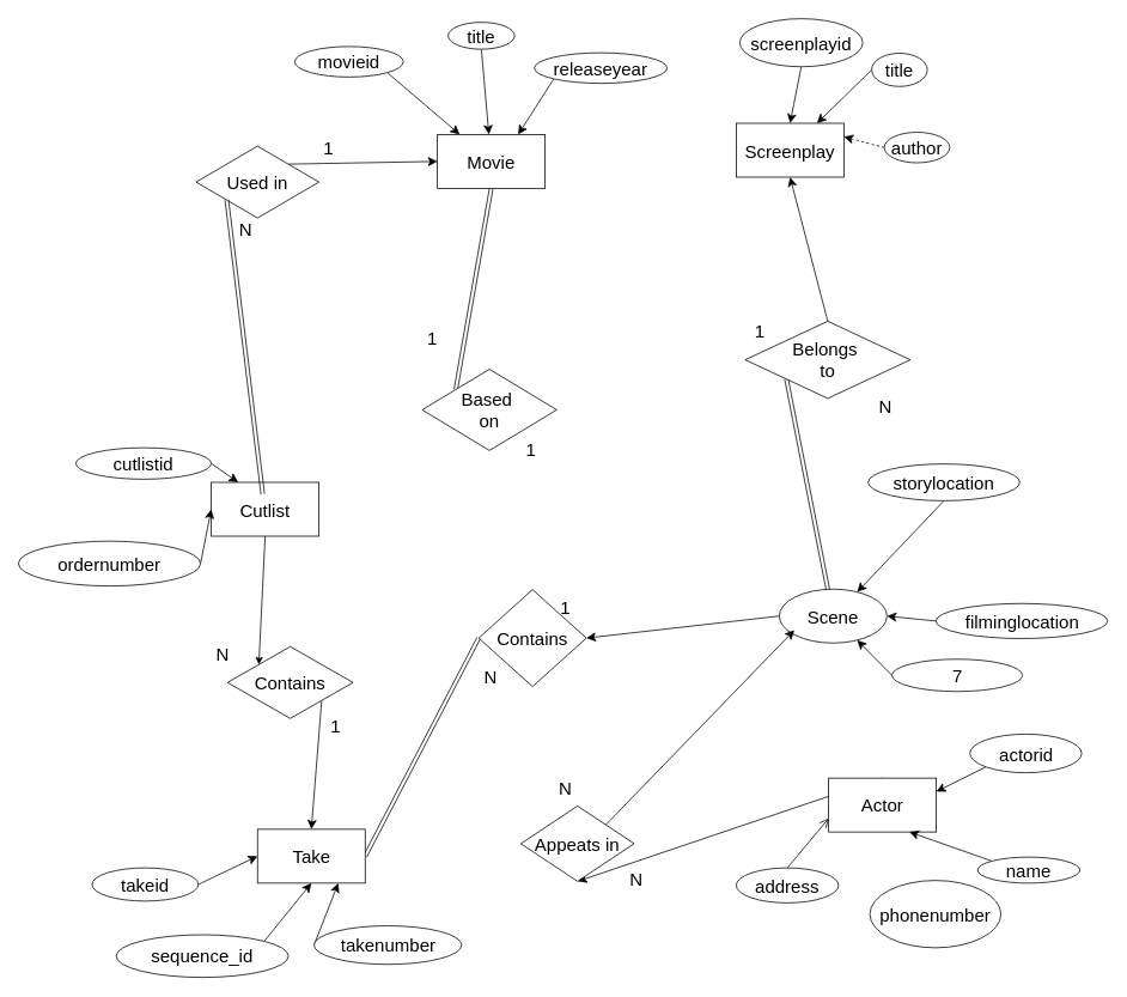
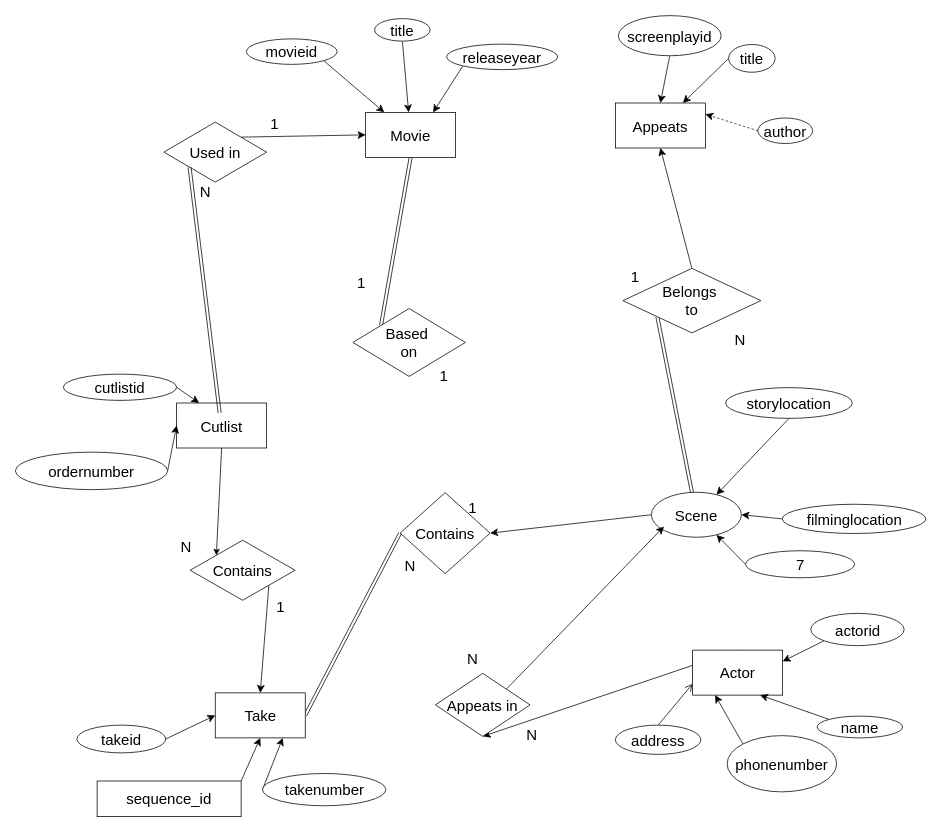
  <mxCell id="0" />
  <mxCell id="1" parent="0" />
- <mxCell id="2" value="Screenplay" style="rounded=0;whiteSpace=wrap;html=1;fontFamily=Helvetica;spacing=3;fontSize=20;" parent="1" vertex="1"><mxGeometry x="820" y="136.5" width="120" height="60" as="geometry" /></mxCell>
+ <mxCell id="2" value="Appeats" style="rounded=0;whiteSpace=wrap;html=1;fontFamily=Helvetica;spacing=3;fontSize=20;" parent="1" vertex="1"><mxGeometry x="820" y="136.5" width="120" height="60" as="geometry" /></mxCell>
  <mxCell id="3" style="edgeStyle=none;shape=link;rounded=0;orthogonalLoop=1;jettySize=auto;html=1;exitX=0.5;exitY=1;exitDx=0;exitDy=0;entryX=0;entryY=0;entryDx=0;entryDy=0;" edge="1" parent="1" source="4" target="41"><mxGeometry relative="1" as="geometry" /></mxCell>
  <mxCell id="4" value="Movie" style="rounded=0;whiteSpace=wrap;html=1;fontFamily=Helvetica;spacing=3;fontSize=20;" parent="1" vertex="1"><mxGeometry x="487" y="149" width="120" height="60" as="geometry" /></mxCell>
  <mxCell id="5" style="edgeStyle=none;curved=1;rounded=0;orthogonalLoop=1;jettySize=auto;html=1;exitX=0;exitY=0.5;exitDx=0;exitDy=0;entryX=1;entryY=0.5;entryDx=0;entryDy=0;fontSize=20;startSize=8;endSize=8;fontFamily=Helvetica;spacing=3;" parent="1" source="6" target="55" edge="1"><mxGeometry relative="1" as="geometry" /></mxCell>
  <mxCell id="6" value="Scene" style="ellipse;whiteSpace=wrap;html=1;fontFamily=Helvetica;spacing=3;fontSize=20;" parent="1" vertex="1"><mxGeometry x="868" y="655.5" width="120" height="60" as="geometry" /></mxCell>
  <mxCell id="7" style="edgeStyle=none;curved=1;rounded=0;orthogonalLoop=1;jettySize=auto;html=1;exitX=0.5;exitY=0;exitDx=0;exitDy=0;entryX=0.5;entryY=1;entryDx=0;entryDy=0;fontSize=20;startSize=8;endSize=8;fontFamily=Helvetica;spacing=3;" parent="1" source="8" target="54" edge="1"><mxGeometry relative="1" as="geometry" /></mxCell>
  <mxCell id="8" value="Actor" style="rounded=0;whiteSpace=wrap;html=1;fontFamily=Helvetica;spacing=3;fontSize=20;" parent="1" vertex="1"><mxGeometry x="923" y="866" width="120" height="60" as="geometry" /></mxCell>
  <mxCell id="9" style="edgeStyle=none;curved=1;rounded=0;orthogonalLoop=1;jettySize=auto;html=1;exitX=1;exitY=1;exitDx=0;exitDy=0;fontSize=20;startSize=8;endSize=8;fontFamily=Helvetica;spacing=3;" parent="1" source="10" target="4" edge="1"><mxGeometry relative="1" as="geometry" /></mxCell>
  <mxCell id="10" value="movieid" style="ellipse;whiteSpace=wrap;html=1;fontFamily=Helvetica;spacing=3;fontSize=20;" parent="1" vertex="1"><mxGeometry x="328" y="51" width="121" height="34" as="geometry" /></mxCell>
  <mxCell id="11" style="edgeStyle=none;curved=1;rounded=0;orthogonalLoop=1;jettySize=auto;html=1;exitX=0.5;exitY=1;exitDx=0;exitDy=0;fontSize=20;startSize=8;endSize=8;fontFamily=Helvetica;spacing=3;" parent="1" source="12" target="4" edge="1"><mxGeometry relative="1" as="geometry" /></mxCell>
  <mxCell id="12" value="title" style="ellipse;whiteSpace=wrap;html=1;fontFamily=Helvetica;spacing=3;fontSize=20;" parent="1" vertex="1"><mxGeometry x="499" y="24" width="74" height="30" as="geometry" /></mxCell>
  <mxCell id="13" style="edgeStyle=none;curved=1;rounded=0;orthogonalLoop=1;jettySize=auto;html=1;exitX=0;exitY=1;exitDx=0;exitDy=0;entryX=0.75;entryY=0;entryDx=0;entryDy=0;fontSize=20;startSize=8;endSize=8;fontFamily=Helvetica;spacing=3;" parent="1" source="14" target="4" edge="1"><mxGeometry relative="1" as="geometry" /></mxCell>
  <mxCell id="14" value="releaseyear" style="ellipse;whiteSpace=wrap;html=1;fontFamily=Helvetica;spacing=3;fontSize=20;" parent="1" vertex="1"><mxGeometry x="595" y="58" width="148" height="34" as="geometry" /></mxCell>
  <mxCell id="15" style="edgeStyle=none;curved=1;rounded=0;orthogonalLoop=1;jettySize=auto;html=1;exitX=1;exitY=0.5;exitDx=0;exitDy=0;entryX=0;entryY=0.5;entryDx=0;entryDy=0;fontSize=20;startSize=8;endSize=8;fontFamily=Helvetica;spacing=3;" parent="1" source="16" target="58" edge="1"><mxGeometry relative="1" as="geometry" /></mxCell>
  <mxCell id="16" value="takeid" style="ellipse;whiteSpace=wrap;html=1;fontFamily=Helvetica;spacing=3;fontSize=20;" parent="1" vertex="1"><mxGeometry x="102" y="966" width="118.5" height="37" as="geometry" /></mxCell>
  <mxCell id="17" style="edgeStyle=none;curved=1;rounded=0;orthogonalLoop=1;jettySize=auto;html=1;exitX=0;exitY=0.5;exitDx=0;exitDy=0;entryX=0.75;entryY=1;entryDx=0;entryDy=0;fontSize=20;startSize=8;endSize=8;fontFamily=Helvetica;spacing=3;" parent="1" source="18" target="58" edge="1"><mxGeometry relative="1" as="geometry"><mxPoint x="365.5" y="996.5" as="targetPoint" /></mxGeometry></mxCell>
  <mxCell id="18" value="takenumber" style="ellipse;whiteSpace=wrap;html=1;fontFamily=Helvetica;spacing=3;fontSize=20;" parent="1" vertex="1"><mxGeometry x="349.5" y="1030.5" width="164.5" height="43" as="geometry" /></mxCell>
  <mxCell id="19" style="edgeStyle=none;curved=1;rounded=0;orthogonalLoop=1;jettySize=auto;html=1;exitX=0;exitY=0.5;exitDx=0;exitDy=0;entryX=0.75;entryY=1;entryDx=0;entryDy=0;fontSize=20;startSize=8;endSize=8;fontFamily=Helvetica;spacing=3;" parent="1" source="20" target="6" edge="1"><mxGeometry relative="1" as="geometry" /></mxCell>
  <mxCell id="20" value="7" style="ellipse;whiteSpace=wrap;html=1;fontFamily=Helvetica;spacing=3;fontSize=20;" parent="1" vertex="1"><mxGeometry x="993.5" y="733.5" width="145.5" height="36" as="geometry" /></mxCell>
  <mxCell id="21" style="edgeStyle=none;curved=1;rounded=0;orthogonalLoop=1;jettySize=auto;html=1;exitX=0.5;exitY=1;exitDx=0;exitDy=0;fontSize=20;startSize=8;endSize=8;entryX=0.75;entryY=0;entryDx=0;entryDy=0;fontFamily=Helvetica;spacing=3;" parent="1" source="22" target="6" edge="1"><mxGeometry relative="1" as="geometry"><mxPoint x="1080.361" y="585.667" as="targetPoint" /></mxGeometry></mxCell>
  <mxCell id="22" value="storylocation" style="ellipse;whiteSpace=wrap;html=1;fontFamily=Helvetica;spacing=3;fontSize=20;" parent="1" vertex="1"><mxGeometry x="967" y="516" width="169" height="41" as="geometry" /></mxCell>
  <mxCell id="23" style="edgeStyle=none;curved=1;rounded=0;orthogonalLoop=1;jettySize=auto;html=1;exitX=0;exitY=0.5;exitDx=0;exitDy=0;entryX=1;entryY=0.5;entryDx=0;entryDy=0;fontSize=20;startSize=8;endSize=8;fontFamily=Helvetica;spacing=3;" parent="1" source="24" target="6" edge="1"><mxGeometry relative="1" as="geometry" /></mxCell>
  <mxCell id="24" value="filminglocation" style="ellipse;whiteSpace=wrap;html=1;fontFamily=Helvetica;spacing=3;fontSize=20;" parent="1" vertex="1"><mxGeometry x="1042.5" y="671.5" width="191.5" height="39" as="geometry" /></mxCell>
  <mxCell id="25" style="edgeStyle=none;curved=1;rounded=0;orthogonalLoop=1;jettySize=auto;html=1;exitX=0.5;exitY=1;exitDx=0;exitDy=0;entryX=0.5;entryY=0;entryDx=0;entryDy=0;fontSize=20;startSize=8;endSize=8;fontFamily=Helvetica;spacing=3;" parent="1" source="26" target="2" edge="1"><mxGeometry relative="1" as="geometry" /></mxCell>
  <mxCell id="26" value="screenplayid" style="ellipse;whiteSpace=wrap;html=1;fontFamily=Helvetica;spacing=3;fontSize=20;" parent="1" vertex="1"><mxGeometry x="824" y="20" width="137" height="53.5" as="geometry" /></mxCell>
  <mxCell id="27" style="edgeStyle=none;curved=1;rounded=0;orthogonalLoop=1;jettySize=auto;html=1;exitX=0;exitY=0.5;exitDx=0;exitDy=0;entryX=0.75;entryY=0;entryDx=0;entryDy=0;fontSize=20;startSize=8;endSize=8;fontFamily=Helvetica;spacing=3;" parent="1" source="28" target="2" edge="1"><mxGeometry relative="1" as="geometry" /></mxCell>
  <mxCell id="28" value="title" style="ellipse;whiteSpace=wrap;html=1;fontFamily=Helvetica;spacing=3;fontSize=20;" parent="1" vertex="1"><mxGeometry x="971" y="58.5" width="62" height="37" as="geometry" /></mxCell>
  <mxCell id="29" style="edgeStyle=none;curved=1;rounded=0;orthogonalLoop=1;jettySize=auto;html=1;exitX=0;exitY=0.5;exitDx=0;exitDy=0;entryX=1;entryY=0.25;entryDx=0;entryDy=0;fontSize=20;startSize=8;endSize=8;fontFamily=Helvetica;spacing=3;dashed=1;" parent="1" source="30" target="2" edge="1"><mxGeometry relative="1" as="geometry" /></mxCell>
- <mxCell id="30" value="author" style="ellipse;whiteSpace=wrap;html=1;fontFamily=Helvetica;spacing=3;fontSize=20;" parent="1" vertex="1"><mxGeometry x="985" y="146.5" width="73" height="34" as="geometry" /></mxCell>
+ <mxCell id="30" value="author" style="ellipse;whiteSpace=wrap;html=1;fontFamily=Helvetica;spacing=3;fontSize=20;" parent="1" vertex="1"><mxGeometry x="1010" y="156.5" width="73" height="34" as="geometry" /></mxCell>
  <mxCell id="31" style="edgeStyle=none;curved=1;rounded=0;orthogonalLoop=1;jettySize=auto;html=1;exitX=0;exitY=1;exitDx=0;exitDy=0;entryX=1;entryY=0.25;entryDx=0;entryDy=0;fontSize=20;startSize=8;endSize=8;fontFamily=Helvetica;spacing=3;" parent="1" source="32" target="8" edge="1"><mxGeometry relative="1" as="geometry" /></mxCell>
  <mxCell id="32" value="actorid" style="ellipse;whiteSpace=wrap;html=1;fontFamily=Helvetica;spacing=3;fontSize=20;" parent="1" vertex="1"><mxGeometry x="1080.5" y="817" width="124.5" height="43" as="geometry" /></mxCell>
  <mxCell id="33" style="edgeStyle=none;curved=1;rounded=0;orthogonalLoop=1;jettySize=auto;html=1;exitX=0;exitY=0;exitDx=0;exitDy=0;entryX=0.75;entryY=1;entryDx=0;entryDy=0;fontSize=20;startSize=8;endSize=8;fontFamily=Helvetica;spacing=3;" parent="1" source="34" target="8" edge="1"><mxGeometry relative="1" as="geometry" /></mxCell>
  <mxCell id="34" value="name" style="ellipse;whiteSpace=wrap;html=1;fontFamily=Helvetica;spacing=3;fontSize=20;" parent="1" vertex="1"><mxGeometry x="1089" y="954" width="114" height="29" as="geometry" /></mxCell>
+ <mxCell id="35" style="edgeStyle=none;curved=1;rounded=0;orthogonalLoop=1;jettySize=auto;html=1;exitX=0;exitY=0;exitDx=0;exitDy=0;entryX=0.25;entryY=1;entryDx=0;entryDy=0;fontSize=20;startSize=8;endSize=8;fontFamily=Helvetica;spacing=3;" parent="1" source="36" target="8" edge="1"><mxGeometry relative="1" as="geometry" /></mxCell>
  <mxCell id="36" value="phonenumber" style="ellipse;whiteSpace=wrap;html=1;fontFamily=Helvetica;spacing=3;fontSize=20;" parent="1" vertex="1"><mxGeometry x="969" y="980" width="146" height="75" as="geometry" /></mxCell>
  <mxCell id="37" style="edgeStyle=none;curved=1;rounded=0;orthogonalLoop=1;jettySize=auto;html=1;exitX=0.5;exitY=0;exitDx=0;exitDy=0;entryX=0;entryY=0.75;entryDx=0;entryDy=0;fontSize=20;startSize=8;endSize=8;fontFamily=Helvetica;spacing=3;endArrow=open;" parent="1" source="38" target="8" edge="1"><mxGeometry relative="1" as="geometry" /></mxCell>
  <mxCell id="38" value="address" style="ellipse;whiteSpace=wrap;html=1;fontFamily=Helvetica;spacing=3;fontSize=20;" parent="1" vertex="1"><mxGeometry x="820" y="966" width="114" height="39" as="geometry" /></mxCell>
  <mxCell id="39" style="edgeStyle=none;curved=1;rounded=0;orthogonalLoop=1;jettySize=auto;html=1;exitX=1;exitY=0;exitDx=0;exitDy=0;entryX=0.5;entryY=1;entryDx=0;entryDy=0;fontSize=20;startSize=8;endSize=8;fontFamily=Helvetica;spacing=3;" parent="1" source="40" target="58" edge="1"><mxGeometry relative="1" as="geometry"><mxPoint x="335.5" y="1026.5" as="targetPoint" /></mxGeometry></mxCell>
- <mxCell id="40" value="sequence_id" style="ellipse;whiteSpace=wrap;html=1;fontFamily=Helvetica;spacing=3;fontSize=20;" parent="1" vertex="1"><mxGeometry x="129" y="1040.5" width="192" height="47.5" as="geometry" /></mxCell>
+ <mxCell id="40" value="sequence_id" style="whiteSpace=wrap;html=1;fontFamily=Helvetica;spacing=3;fontSize=20;rounded=0;" parent="1" vertex="1"><mxGeometry x="129" y="1040.5" width="192" height="47.5" as="geometry" /></mxCell>
  <mxCell id="41" value="Based&amp;nbsp;&lt;div style=&quot;font-size: 20px;&quot;&gt;on&lt;/div&gt;" style="rhombus;whiteSpace=wrap;html=1;fontFamily=Helvetica;spacing=3;fontSize=20;" parent="1" vertex="1"><mxGeometry x="470" y="410.5" width="150" height="90.5" as="geometry" /></mxCell>
  <mxCell id="42" style="edgeStyle=none;rounded=0;orthogonalLoop=1;jettySize=auto;html=1;exitX=0.5;exitY=1;exitDx=0;exitDy=0;entryX=0;entryY=0;entryDx=0;entryDy=0;" edge="1" parent="1" source="43" target="62"><mxGeometry relative="1" as="geometry" /></mxCell>
  <mxCell id="43" value="Cutlist" style="rounded=0;whiteSpace=wrap;html=1;fontFamily=Helvetica;spacing=3;fontSize=20;" parent="1" vertex="1"><mxGeometry x="235" y="536.5" width="120" height="60" as="geometry" /></mxCell>
  <mxCell id="44" style="edgeStyle=none;curved=1;rounded=0;orthogonalLoop=1;jettySize=auto;html=1;exitX=1;exitY=0.5;exitDx=0;exitDy=0;entryX=0.25;entryY=0;entryDx=0;entryDy=0;fontSize=20;startSize=8;endSize=8;fontFamily=Helvetica;spacing=3;" parent="1" source="45" target="43" edge="1"><mxGeometry relative="1" as="geometry" /></mxCell>
  <mxCell id="45" value="cutlistid" style="ellipse;whiteSpace=wrap;html=1;fontFamily=Helvetica;spacing=3;fontSize=20;" parent="1" vertex="1"><mxGeometry x="84" y="498" width="151" height="35" as="geometry" /></mxCell>
  <mxCell id="46" style="edgeStyle=none;curved=1;rounded=0;orthogonalLoop=1;jettySize=auto;html=1;exitX=1;exitY=0.5;exitDx=0;exitDy=0;entryX=0;entryY=0.5;entryDx=0;entryDy=0;fontSize=20;startSize=8;endSize=8;fontFamily=Helvetica;spacing=3;" parent="1" source="47" target="43" edge="1"><mxGeometry relative="1" as="geometry" /></mxCell>
  <mxCell id="47" value="ordernumber" style="ellipse;whiteSpace=wrap;html=1;fontFamily=Helvetica;spacing=3;fontSize=20;" parent="1" vertex="1"><mxGeometry x="20" y="602" width="203" height="50" as="geometry" /></mxCell>
  <mxCell id="48" value="1" style="text;html=1;align=center;verticalAlign=middle;resizable=0;points=[];autosize=1;strokeColor=none;fillColor=none;fontSize=20;fontFamily=Helvetica;spacing=3;" parent="1" vertex="1"><mxGeometry x="575" y="481" width="31" height="38" as="geometry" /></mxCell>
  <mxCell id="49" style="edgeStyle=none;curved=1;rounded=0;orthogonalLoop=1;jettySize=auto;html=1;exitX=0.5;exitY=0;exitDx=0;exitDy=0;entryX=0.5;entryY=1;entryDx=0;entryDy=0;fontSize=20;startSize=8;endSize=8;fontFamily=Helvetica;spacing=3;" parent="1" source="51" target="2" edge="1"><mxGeometry relative="1" as="geometry" /></mxCell>
  <mxCell id="50" style="edgeStyle=none;shape=link;rounded=0;orthogonalLoop=1;jettySize=auto;html=1;exitX=0;exitY=1;exitDx=0;exitDy=0;" edge="1" parent="1" source="51" target="6"><mxGeometry relative="1" as="geometry" /></mxCell>
  <mxCell id="51" value="Belongs&amp;nbsp;&lt;div style=&quot;font-size: 20px;&quot;&gt;to&lt;/div&gt;" style="rhombus;whiteSpace=wrap;html=1;fontFamily=Helvetica;spacing=3;fontSize=20;" parent="1" vertex="1"><mxGeometry x="830" y="357" width="184" height="86" as="geometry" /></mxCell>
  <mxCell id="52" value="N" style="text;html=1;align=center;verticalAlign=middle;resizable=0;points=[];autosize=1;strokeColor=none;fillColor=none;fontSize=20;fontFamily=Helvetica;spacing=3;" parent="1" vertex="1"><mxGeometry x="969" y="433" width="34" height="38" as="geometry" /></mxCell>
  <mxCell id="53" value="1" style="text;html=1;align=center;verticalAlign=middle;resizable=0;points=[];autosize=1;strokeColor=none;fillColor=none;fontSize=20;fontFamily=Helvetica;spacing=3;" parent="1" vertex="1"><mxGeometry x="830" y="349" width="31" height="38" as="geometry" /></mxCell>
  <mxCell id="54" value="Appeats in" style="rhombus;whiteSpace=wrap;html=1;fontFamily=Helvetica;spacing=3;fontSize=20;" parent="1" vertex="1"><mxGeometry x="580" y="897" width="126.25" height="84" as="geometry" /></mxCell>
  <mxCell id="55" value="Contains" style="rhombus;whiteSpace=wrap;html=1;fontFamily=Helvetica;spacing=3;fontSize=20;" parent="1" vertex="1"><mxGeometry x="533" y="656" width="120" height="108" as="geometry" /></mxCell>
  <mxCell id="56" style="edgeStyle=none;curved=1;rounded=0;orthogonalLoop=1;jettySize=auto;html=1;exitX=1;exitY=0;exitDx=0;exitDy=0;entryX=0.14;entryY=0.762;entryDx=0;entryDy=0;entryPerimeter=0;fontSize=20;startSize=8;endSize=8;fontFamily=Helvetica;spacing=3;" parent="1" source="54" target="6" edge="1"><mxGeometry relative="1" as="geometry" /></mxCell>
  <mxCell id="57" style="edgeStyle=none;shape=link;rounded=0;orthogonalLoop=1;jettySize=auto;html=1;exitX=1;exitY=0.5;exitDx=0;exitDy=0;entryX=0;entryY=0.5;entryDx=0;entryDy=0;" edge="1" parent="1" source="58" target="55"><mxGeometry relative="1" as="geometry" /></mxCell>
  <mxCell id="58" value="Take" style="rounded=0;whiteSpace=wrap;html=1;fontFamily=Helvetica;spacing=3;fontSize=20;" parent="1" vertex="1"><mxGeometry x="286.5" y="923" width="120" height="60" as="geometry" /></mxCell>
  <mxCell id="59" style="edgeStyle=none;curved=1;rounded=0;orthogonalLoop=1;jettySize=auto;html=1;exitX=1;exitY=0;exitDx=0;exitDy=0;entryX=0;entryY=0.5;entryDx=0;entryDy=0;fontSize=20;startSize=8;endSize=8;fontFamily=Helvetica;spacing=3;" parent="1" source="60" target="4" edge="1"><mxGeometry relative="1" as="geometry" /></mxCell>
  <mxCell id="60" value="Used in" style="rhombus;whiteSpace=wrap;html=1;fontFamily=Helvetica;spacing=3;fontSize=20;" parent="1" vertex="1"><mxGeometry x="218" y="162" width="137" height="80" as="geometry" /></mxCell>
  <mxCell id="61" style="edgeStyle=none;curved=1;rounded=0;orthogonalLoop=1;jettySize=auto;html=1;exitX=1;exitY=1;exitDx=0;exitDy=0;entryX=0.5;entryY=0;entryDx=0;entryDy=0;fontSize=20;startSize=8;endSize=8;fontFamily=Helvetica;spacing=3;" parent="1" source="62" target="58" edge="1"><mxGeometry relative="1" as="geometry" /></mxCell>
  <mxCell id="62" value="Contains" style="rhombus;whiteSpace=wrap;html=1;fontFamily=Helvetica;spacing=3;fontSize=20;" parent="1" vertex="1"><mxGeometry x="253" y="719.5" width="140" height="80" as="geometry" /></mxCell>
  <mxCell id="63" value="N" style="text;html=1;align=center;verticalAlign=middle;whiteSpace=wrap;rounded=0;fontSize=20;fontFamily=Helvetica;spacing=3;" parent="1" vertex="1"><mxGeometry x="218" y="713" width="60" height="30" as="geometry" /></mxCell>
  <mxCell id="64" value="1" style="text;html=1;align=center;verticalAlign=middle;whiteSpace=wrap;rounded=0;fontSize=20;fontFamily=Helvetica;spacing=3;" parent="1" vertex="1"><mxGeometry x="344" y="792" width="60" height="30" as="geometry" /></mxCell>
  <mxCell id="65" value="1" style="text;html=1;align=center;verticalAlign=middle;whiteSpace=wrap;rounded=0;fontSize=20;fontFamily=Helvetica;spacing=3;" parent="1" vertex="1"><mxGeometry x="336" y="148.5" width="60" height="30" as="geometry" /></mxCell>
  <mxCell id="66" value="N" style="text;html=1;align=center;verticalAlign=middle;resizable=0;points=[];autosize=1;strokeColor=none;fillColor=none;fontSize=20;fontFamily=Helvetica;spacing=3;" parent="1" vertex="1"><mxGeometry x="256" y="234.5" width="34" height="38" as="geometry" /></mxCell>
  <mxCell id="67" value="1" style="text;html=1;align=center;verticalAlign=middle;whiteSpace=wrap;rounded=0;fontSize=20;fontFamily=Helvetica;spacing=3;" parent="1" vertex="1"><mxGeometry x="599.5" y="659.5" width="60" height="30" as="geometry" /></mxCell>
  <mxCell id="68" value="N" style="text;html=1;align=center;verticalAlign=middle;resizable=0;points=[];autosize=1;strokeColor=none;fillColor=none;fontSize=20;fontFamily=Helvetica;spacing=3;" parent="1" vertex="1"><mxGeometry x="528.5" y="733.5" width="34" height="38" as="geometry" /></mxCell>
  <mxCell id="69" value="N" style="text;html=1;align=center;verticalAlign=middle;whiteSpace=wrap;rounded=0;fontSize=20;fontFamily=Helvetica;spacing=3;" parent="1" vertex="1"><mxGeometry x="679" y="963" width="60" height="30" as="geometry" /></mxCell>
  <mxCell id="70" value="N" style="text;html=1;align=center;verticalAlign=middle;whiteSpace=wrap;rounded=0;fontSize=20;fontFamily=Helvetica;spacing=3;" parent="1" vertex="1"><mxGeometry x="599.5" y="862" width="60" height="30" as="geometry" /></mxCell>
  <mxCell id="71" value="1" style="text;html=1;align=center;verticalAlign=middle;resizable=0;points=[];autosize=1;strokeColor=none;fillColor=none;fontSize=20;fontFamily=Helvetica;spacing=3;" parent="1" vertex="1"><mxGeometry x="465" y="357" width="31" height="38" as="geometry" /></mxCell>
  <mxCell id="72" style="edgeStyle=none;shape=link;rounded=0;orthogonalLoop=1;jettySize=auto;html=1;exitX=0;exitY=1;exitDx=0;exitDy=0;entryX=0.478;entryY=0.219;entryDx=0;entryDy=0;entryPerimeter=0;" edge="1" parent="1" source="60" target="43"><mxGeometry relative="1" as="geometry" /></mxCell>
